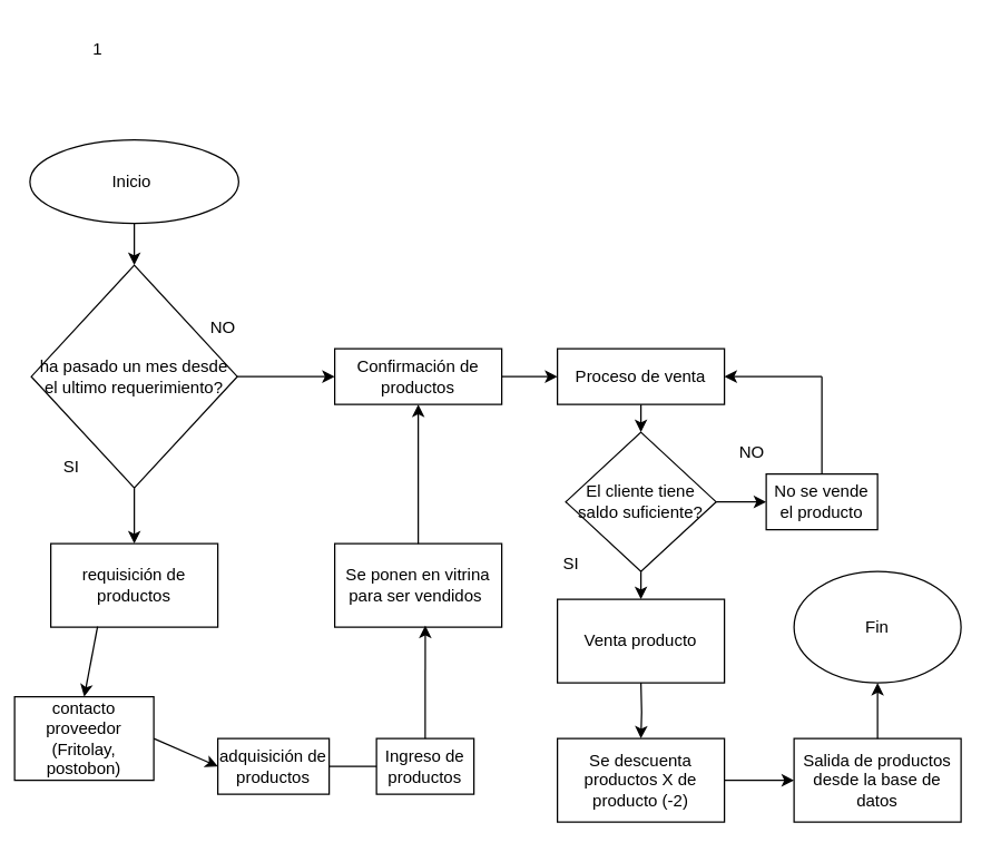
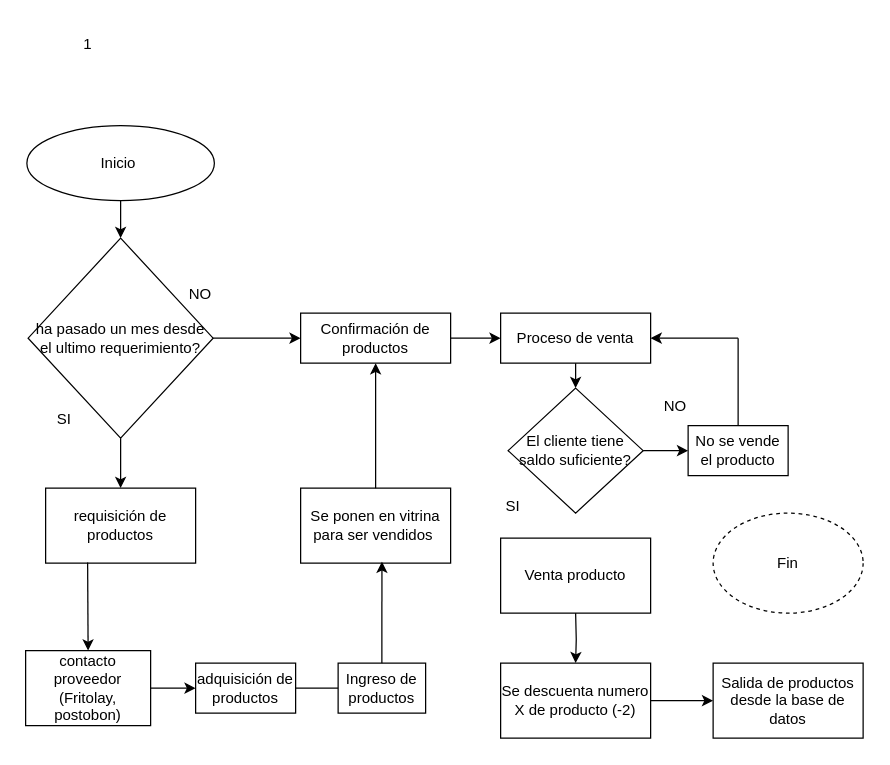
  <mxCell id="0" />
  <mxCell id="1" parent="0" />
  <mxCell id="2" value="&lt;font style=&quot;font-size: 12px;&quot;&gt;Inicio&amp;nbsp;&lt;/font&gt;" style="ellipse;whiteSpace=wrap;html=1;" parent="1" vertex="1"><mxGeometry x="21" y="100" width="150" height="60" as="geometry" /></mxCell>
  <mxCell id="3" value="" style="endArrow=classic;html=1;rounded=0;exitX=0.5;exitY=1;exitDx=0;exitDy=0;" parent="1" source="2" edge="1"><mxGeometry width="50" height="50" relative="1" as="geometry"><mxPoint x="76" y="330" as="sourcePoint" /><mxPoint x="96" y="190" as="targetPoint" /></mxGeometry></mxCell>
  <mxCell id="4" value="ha pasado un mes desde el ultimo requerimiento?" style="rhombus;whiteSpace=wrap;html=1;" parent="1" vertex="1"><mxGeometry x="22" y="190" width="148" height="160" as="geometry" /></mxCell>
  <mxCell id="5" value="NO" style="text;html=1;strokeColor=none;fillColor=none;align=center;verticalAlign=middle;whiteSpace=wrap;rounded=0;" parent="1" vertex="1"><mxGeometry x="130" y="220" width="60" height="30" as="geometry" /></mxCell>
  <mxCell id="6" value="1" style="text;html=1;strokeColor=none;fillColor=none;align=center;verticalAlign=middle;whiteSpace=wrap;rounded=0;" parent="1" vertex="1"><mxGeometry x="40" y="20" width="60" height="30" as="geometry" /></mxCell>
  <mxCell id="7" value="SI" style="text;html=1;strokeColor=none;fillColor=none;align=center;verticalAlign=middle;whiteSpace=wrap;rounded=0;" parent="1" vertex="1"><mxGeometry x="21" y="320" width="60" height="30" as="geometry" /></mxCell>
  <mxCell id="8" value="" style="endArrow=classic;html=1;rounded=0;exitX=0.5;exitY=1;exitDx=0;exitDy=0;" parent="1" source="4" edge="1"><mxGeometry width="50" height="50" relative="1" as="geometry"><mxPoint x="50" y="360" as="sourcePoint" /><mxPoint x="96" y="390" as="targetPoint" /></mxGeometry></mxCell>
  <mxCell id="9" value="requisición de productos" style="rounded=0;whiteSpace=wrap;html=1;" parent="1" vertex="1"><mxGeometry x="36" y="390" width="120" height="60" as="geometry" /></mxCell>
  <mxCell id="10" value="Se ponen en vitrina para ser vendidos&amp;nbsp;" style="rounded=0;whiteSpace=wrap;html=1;" parent="1" vertex="1"><mxGeometry x="240" y="390" width="120" height="60" as="geometry" /></mxCell>
- <mxCell id="11" value="contacto proveedor (Fritolay, postobon)" style="rounded=0;whiteSpace=wrap;html=1;" parent="1" vertex="1"><mxGeometry x="10" y="500" width="100" height="60" as="geometry" /></mxCell>
+ <mxCell id="11" value="contacto proveedor (Fritolay, postobon)" style="rounded=0;whiteSpace=wrap;html=1;" parent="1" vertex="1"><mxGeometry x="20" y="520" width="100" height="60" as="geometry" /></mxCell>
  <mxCell id="12" value="Proceso de venta" style="rounded=0;whiteSpace=wrap;html=1;" parent="1" vertex="1"><mxGeometry x="400" y="250" width="120" height="40" as="geometry" /></mxCell>
  <mxCell id="13" value="El cliente tiene saldo suficiente?" style="rhombus;whiteSpace=wrap;html=1;" parent="1" vertex="1"><mxGeometry x="406" y="310" width="108" height="100" as="geometry" /></mxCell>
- <mxCell id="14" value="" style="endArrow=classic;html=1;rounded=0;exitX=0.5;exitY=1;exitDx=0;exitDy=0;entryX=0.5;entryY=0;entryDx=0;entryDy=0;" parent="1" source="13" target="19" edge="1"><mxGeometry width="50" height="50" relative="1" as="geometry"><mxPoint x="510" y="800" as="sourcePoint" /><mxPoint x="456" y="860" as="targetPoint" /></mxGeometry></mxCell>
  <mxCell id="15" value="SI" style="text;html=1;strokeColor=none;fillColor=none;align=center;verticalAlign=middle;whiteSpace=wrap;rounded=0;" parent="1" vertex="1"><mxGeometry x="380" y="390" width="60" height="30" as="geometry" /></mxCell>
  <mxCell id="16" value="NO" style="text;html=1;strokeColor=none;fillColor=none;align=center;verticalAlign=middle;whiteSpace=wrap;rounded=0;" parent="1" vertex="1"><mxGeometry x="510" y="310" width="60" height="30" as="geometry" /></mxCell>
  <mxCell id="17" value="" style="endArrow=classic;html=1;rounded=0;exitX=1;exitY=0.5;exitDx=0;exitDy=0;entryX=0;entryY=0.5;entryDx=0;entryDy=0;" parent="1" source="13" target="18" edge="1"><mxGeometry width="50" height="50" relative="1" as="geometry"><mxPoint x="670" y="650" as="sourcePoint" /><mxPoint x="650" y="740" as="targetPoint" /></mxGeometry></mxCell>
  <mxCell id="18" value="No se vende el producto" style="rounded=0;whiteSpace=wrap;html=1;" parent="1" vertex="1"><mxGeometry x="550" y="340" width="80" height="40" as="geometry" /></mxCell>
  <mxCell id="19" value="Venta producto" style="rounded=0;whiteSpace=wrap;html=1;" parent="1" vertex="1"><mxGeometry x="400" y="430" width="120" height="60" as="geometry" /></mxCell>
  <mxCell id="20" value="" style="edgeStyle=orthogonalEdgeStyle;rounded=0;orthogonalLoop=1;jettySize=auto;html=1;" parent="1" target="21" edge="1"><mxGeometry relative="1" as="geometry"><mxPoint x="460" y="490" as="sourcePoint" /><mxPoint x="410" y="510" as="targetPoint" /></mxGeometry></mxCell>
- <mxCell id="21" value="Se descuenta productos X de producto (-2)" style="rounded=0;whiteSpace=wrap;html=1;" parent="1" vertex="1"><mxGeometry x="400" y="530" width="120" height="60" as="geometry" /></mxCell>
+ <mxCell id="21" value="Se descuenta numero X de producto (-2)" style="rounded=0;whiteSpace=wrap;html=1;" parent="1" vertex="1"><mxGeometry x="400" y="530" width="120" height="60" as="geometry" /></mxCell>
  <mxCell id="22" value="Salida de productos desde la base de datos" style="rounded=0;whiteSpace=wrap;html=1;" parent="1" vertex="1"><mxGeometry x="570" y="530" width="120" height="60" as="geometry" /></mxCell>
  <mxCell id="23" value="" style="endArrow=classic;html=1;rounded=0;exitX=1;exitY=0.5;exitDx=0;exitDy=0;entryX=0;entryY=0.5;entryDx=0;entryDy=0;" parent="1" source="21" target="22" edge="1"><mxGeometry width="50" height="50" relative="1" as="geometry"><mxPoint x="614" y="570" as="sourcePoint" /><mxPoint x="690" y="570" as="targetPoint" /></mxGeometry></mxCell>
- <mxCell id="24" value="Fin" style="ellipse;whiteSpace=wrap;html=1;" parent="1" vertex="1"><mxGeometry x="570" y="410" width="120" height="80" as="geometry" /></mxCell>
- <mxCell id="25" value="" style="endArrow=classic;html=1;rounded=0;entryX=0.5;entryY=1;entryDx=0;entryDy=0;exitX=0.5;exitY=0;exitDx=0;exitDy=0;" parent="1" source="22" target="24" edge="1"><mxGeometry width="50" height="50" relative="1" as="geometry"><mxPoint x="750" y="530" as="sourcePoint" /><mxPoint x="750" y="510" as="targetPoint" /></mxGeometry></mxCell>
+ <mxCell id="24" value="Fin" style="ellipse;whiteSpace=wrap;html=1;dashed=1;" parent="1" vertex="1"><mxGeometry x="570" y="410" width="120" height="80" as="geometry" /></mxCell>
  <mxCell id="26" value="Ingreso de productos" style="rounded=0;whiteSpace=wrap;html=1;" parent="1" vertex="1"><mxGeometry x="270" y="530" width="70" height="40" as="geometry" /></mxCell>
  <mxCell id="27" value="" style="endArrow=classic;html=1;rounded=0;entryX=0.5;entryY=0;entryDx=0;entryDy=0;exitX=0.28;exitY=0.993;exitDx=0;exitDy=0;exitPerimeter=0;" parent="1" source="9" target="11" edge="1"><mxGeometry width="50" height="50" relative="1" as="geometry"><mxPoint x="170" y="450" as="sourcePoint" /><mxPoint x="150" y="470" as="targetPoint" /></mxGeometry></mxCell>
  <mxCell id="28" style="edgeStyle=orthogonalEdgeStyle;rounded=0;orthogonalLoop=1;jettySize=auto;html=1;exitX=0.5;exitY=1;exitDx=0;exitDy=0;" parent="1" source="19" target="19" edge="1"><mxGeometry relative="1" as="geometry" /></mxCell>
  <mxCell id="29" value="Confirmación de productos" style="rounded=0;whiteSpace=wrap;html=1;" parent="1" vertex="1"><mxGeometry x="240" y="250" width="120" height="40" as="geometry" /></mxCell>
  <mxCell id="30" value="" style="endArrow=classic;html=1;rounded=0;exitX=1;exitY=0.5;exitDx=0;exitDy=0;entryX=0;entryY=0.5;entryDx=0;entryDy=0;" parent="1" source="4" target="29" edge="1"><mxGeometry width="50" height="50" relative="1" as="geometry"><mxPoint x="350" y="420" as="sourcePoint" /><mxPoint x="400" y="370" as="targetPoint" /></mxGeometry></mxCell>
  <mxCell id="31" value="" style="endArrow=none;html=1;rounded=0;exitX=1;exitY=0.5;exitDx=0;exitDy=0;entryX=0;entryY=0.5;entryDx=0;entryDy=0;" parent="1" source="39" target="26" edge="1"><mxGeometry width="50" height="50" relative="1" as="geometry"><mxPoint x="350" y="520" as="sourcePoint" /><mxPoint x="400" y="470" as="targetPoint" /></mxGeometry></mxCell>
  <mxCell id="32" value="" style="endArrow=classic;html=1;rounded=0;entryX=0.542;entryY=0.981;entryDx=0;entryDy=0;exitX=0.5;exitY=0;exitDx=0;exitDy=0;entryPerimeter=0;" parent="1" source="26" target="10" edge="1"><mxGeometry width="50" height="50" relative="1" as="geometry"><mxPoint x="260" y="520" as="sourcePoint" /><mxPoint x="310" y="470" as="targetPoint" /></mxGeometry></mxCell>
  <mxCell id="33" value="" style="endArrow=classic;html=1;rounded=0;entryX=0.5;entryY=1;entryDx=0;entryDy=0;exitX=0.5;exitY=0;exitDx=0;exitDy=0;" parent="1" source="10" target="29" edge="1"><mxGeometry width="50" height="50" relative="1" as="geometry"><mxPoint x="250" y="380" as="sourcePoint" /><mxPoint x="300" y="330" as="targetPoint" /></mxGeometry></mxCell>
  <mxCell id="34" value="" style="endArrow=classic;html=1;rounded=0;exitX=1;exitY=0.5;exitDx=0;exitDy=0;entryX=0;entryY=0.5;entryDx=0;entryDy=0;" parent="1" source="29" target="12" edge="1"><mxGeometry width="50" height="50" relative="1" as="geometry"><mxPoint x="350" y="520" as="sourcePoint" /><mxPoint x="400" y="470" as="targetPoint" /></mxGeometry></mxCell>
  <mxCell id="35" value="" style="endArrow=classic;html=1;rounded=0;exitX=0.5;exitY=1;exitDx=0;exitDy=0;entryX=0.5;entryY=0;entryDx=0;entryDy=0;" parent="1" source="12" target="13" edge="1"><mxGeometry width="50" height="50" relative="1" as="geometry"><mxPoint x="300" y="470" as="sourcePoint" /><mxPoint x="350" y="420" as="targetPoint" /></mxGeometry></mxCell>
  <mxCell id="36" value="" style="endArrow=none;html=1;rounded=0;exitX=0.5;exitY=0;exitDx=0;exitDy=0;" parent="1" source="18" edge="1"><mxGeometry width="50" height="50" relative="1" as="geometry"><mxPoint x="300" y="470" as="sourcePoint" /><mxPoint x="590" y="270" as="targetPoint" /></mxGeometry></mxCell>
  <mxCell id="37" value="" style="endArrow=classic;html=1;rounded=0;entryX=1;entryY=0.5;entryDx=0;entryDy=0;" parent="1" target="12" edge="1"><mxGeometry width="50" height="50" relative="1" as="geometry"><mxPoint x="590" y="270" as="sourcePoint" /><mxPoint x="350" y="420" as="targetPoint" /></mxGeometry></mxCell>
  <mxCell id="38" value="" style="endArrow=classic;html=1;rounded=0;exitX=1;exitY=0.5;exitDx=0;exitDy=0;entryX=0;entryY=0.5;entryDx=0;entryDy=0;" edge="1" parent="1" source="11" target="39"><mxGeometry width="50" height="50" relative="1" as="geometry"><mxPoint x="140" y="560" as="sourcePoint" /><mxPoint x="270" y="560" as="targetPoint" /></mxGeometry></mxCell>
  <mxCell id="39" value="adquisición de productos" style="rounded=0;whiteSpace=wrap;html=1;" vertex="1" parent="1"><mxGeometry x="156" y="530" width="80" height="40" as="geometry" /></mxCell>
